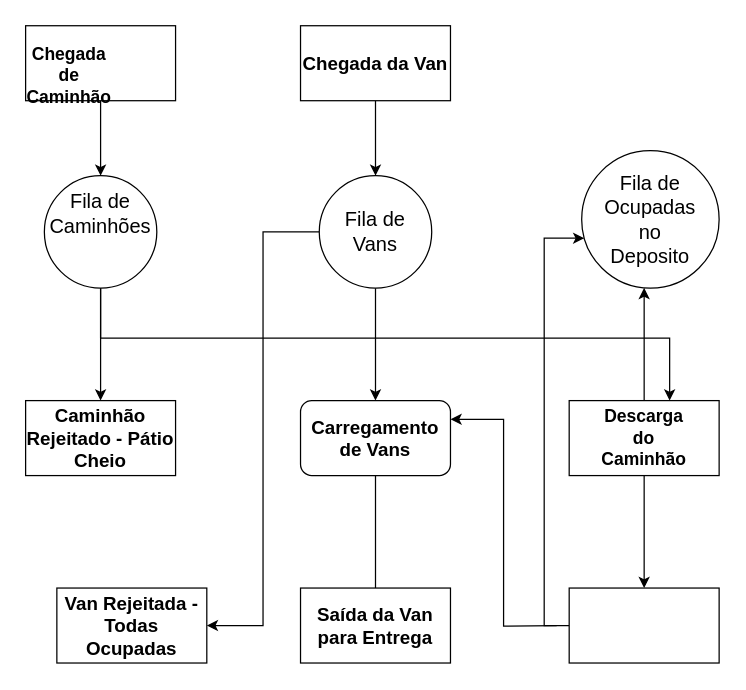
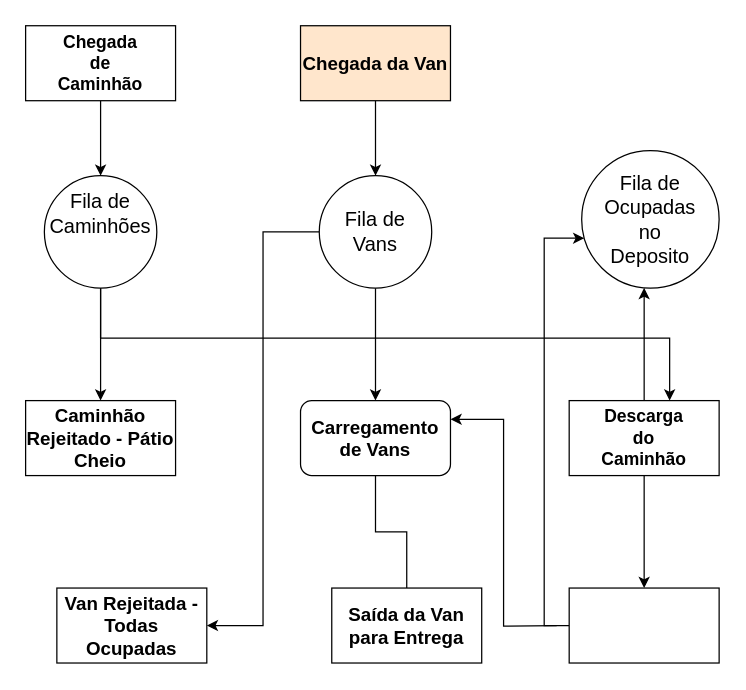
  <mxCell id="0" />
  <mxCell id="1" parent="0" />
  <mxCell id="2" style="edgeStyle=orthogonalEdgeStyle;rounded=0;orthogonalLoop=1;jettySize=auto;html=1;entryX=0.5;entryY=0;entryDx=0;entryDy=0;" edge="1" parent="1" source="3" target="27"><mxGeometry relative="1" as="geometry" /></mxCell>
  <mxCell id="3" value="" style="ellipse;whiteSpace=wrap;html=1;aspect=fixed;" vertex="1" parent="1"><mxGeometry x="35" y="140" width="90" height="90" as="geometry" /></mxCell>
  <mxCell id="4" style="edgeStyle=orthogonalEdgeStyle;rounded=0;orthogonalLoop=1;jettySize=auto;html=1;entryX=0.5;entryY=0;entryDx=0;entryDy=0;" edge="1" parent="1" source="5" target="3"><mxGeometry relative="1" as="geometry" /></mxCell>
  <mxCell id="5" value="" style="rounded=0;whiteSpace=wrap;html=1;" vertex="1" parent="1"><mxGeometry x="20" y="20" width="120" height="60" as="geometry" /></mxCell>
  <mxCell id="6" value="&lt;font style=&quot;font-size: 16px;&quot;&gt;Fila de Caminhões&lt;/font&gt;" style="text;strokeColor=none;align=center;fillColor=none;html=1;verticalAlign=middle;whiteSpace=wrap;rounded=0;" vertex="1" parent="1"><mxGeometry x="50" y="155" width="60" height="30" as="geometry" /></mxCell>
  <mxCell id="7" value="" style="ellipse;whiteSpace=wrap;html=1;aspect=fixed;" vertex="1" parent="1"><mxGeometry x="465" y="120" width="110" height="110" as="geometry" /></mxCell>
  <mxCell id="8" value="&lt;font style=&quot;font-size: 16px;&quot;&gt;Fila de Ocupadas no Deposito&lt;/font&gt;" style="text;strokeColor=none;align=center;fillColor=none;html=1;verticalAlign=middle;whiteSpace=wrap;rounded=0;" vertex="1" parent="1"><mxGeometry x="490" y="160" width="60" height="30" as="geometry" /></mxCell>
  <mxCell id="9" style="edgeStyle=orthogonalEdgeStyle;rounded=0;orthogonalLoop=1;jettySize=auto;html=1;" edge="1" parent="1" source="11" target="14"><mxGeometry relative="1" as="geometry" /></mxCell>
  <mxCell id="10" style="edgeStyle=orthogonalEdgeStyle;rounded=0;orthogonalLoop=1;jettySize=auto;html=1;entryX=1;entryY=0.5;entryDx=0;entryDy=0;" edge="1" parent="1" source="11" target="28"><mxGeometry relative="1" as="geometry" /></mxCell>
  <mxCell id="11" value="" style="ellipse;whiteSpace=wrap;html=1;aspect=fixed;" vertex="1" parent="1"><mxGeometry x="255" y="140" width="90" height="90" as="geometry" /></mxCell>
  <mxCell id="12" value="&lt;font style=&quot;font-size: 16px;&quot;&gt;Fila de Vans&lt;/font&gt;" style="text;strokeColor=none;align=center;fillColor=none;html=1;verticalAlign=middle;whiteSpace=wrap;rounded=0;" vertex="1" parent="1"><mxGeometry x="270" y="170" width="60" height="30" as="geometry" /></mxCell>
  <mxCell id="13" style="edgeStyle=orthogonalEdgeStyle;rounded=0;orthogonalLoop=1;jettySize=auto;html=1;endArrow=none;" edge="1" parent="1" source="14" target="23"><mxGeometry relative="1" as="geometry" /></mxCell>
  <mxCell id="14" value="&lt;b&gt;&lt;font style=&quot;font-size: 15px;&quot;&gt;Carregamento de Vans&lt;/font&gt;&lt;/b&gt;" style="whiteSpace=wrap;html=1;rounded=1;" vertex="1" parent="1"><mxGeometry x="240" y="320" width="120" height="60" as="geometry" /></mxCell>
  <mxCell id="15" style="edgeStyle=orthogonalEdgeStyle;rounded=0;orthogonalLoop=1;jettySize=auto;html=1;" edge="1" parent="1" source="17" target="7"><mxGeometry relative="1" as="geometry"><Array as="points"><mxPoint x="515" y="250" /><mxPoint x="515" y="250" /></Array></mxGeometry></mxCell>
  <mxCell id="16" style="edgeStyle=orthogonalEdgeStyle;rounded=0;orthogonalLoop=1;jettySize=auto;html=1;entryX=0.5;entryY=0;entryDx=0;entryDy=0;" edge="1" parent="1" source="17" target="21"><mxGeometry relative="1" as="geometry" /></mxCell>
  <mxCell id="17" value="" style="rounded=0;whiteSpace=wrap;html=1;" vertex="1" parent="1"><mxGeometry x="455" y="320" width="120" height="60" as="geometry" /></mxCell>
- <mxCell id="18" value="&lt;strong&gt;&lt;font style=&quot;font-size: 14px;&quot;&gt;Chegada de Caminhão&lt;/font&gt;&lt;/strong&gt;" style="text;strokeColor=none;align=center;fillColor=none;html=1;verticalAlign=middle;whiteSpace=wrap;rounded=0;" vertex="1" parent="1"><mxGeometry x="25" y="45" width="60" height="30" as="geometry" /></mxCell>
+ <mxCell id="18" value="&lt;strong&gt;&lt;font style=&quot;font-size: 14px;&quot;&gt;Chegada de Caminhão&lt;/font&gt;&lt;/strong&gt;" style="text;strokeColor=none;align=center;fillColor=none;html=1;verticalAlign=middle;whiteSpace=wrap;rounded=0;" vertex="1" parent="1"><mxGeometry x="50" y="35" width="60" height="30" as="geometry" /></mxCell>
  <mxCell id="19" value="&lt;b&gt;&lt;font style=&quot;font-size: 14px;&quot;&gt;Descarga do Caminhão&lt;/font&gt;&lt;/b&gt;" style="text;strokeColor=none;align=center;fillColor=none;html=1;verticalAlign=middle;whiteSpace=wrap;rounded=0;" vertex="1" parent="1"><mxGeometry x="485" y="335" width="60" height="30" as="geometry" /></mxCell>
  <mxCell id="20" style="edgeStyle=orthogonalEdgeStyle;rounded=0;orthogonalLoop=1;jettySize=auto;html=1;" edge="1" parent="1" source="21" target="7"><mxGeometry relative="1" as="geometry"><Array as="points"><mxPoint x="435" y="500" /><mxPoint x="435" y="190" /></Array></mxGeometry></mxCell>
  <mxCell id="21" value="" style="rounded=0;whiteSpace=wrap;html=1;" vertex="1" parent="1"><mxGeometry x="455" y="470" width="120" height="60" as="geometry" /></mxCell>
  <mxCell id="22" style="edgeStyle=orthogonalEdgeStyle;rounded=0;orthogonalLoop=1;jettySize=auto;html=1;entryX=1;entryY=0.25;entryDx=0;entryDy=0;" edge="1" parent="1" target="14"><mxGeometry relative="1" as="geometry"><mxPoint x="445" y="500" as="sourcePoint" /></mxGeometry></mxCell>
- <mxCell id="23" value="&lt;b&gt;&lt;font style=&quot;font-size: 15px;&quot;&gt;Saída da Van para Entrega&lt;/font&gt;&lt;/b&gt;" style="rounded=0;whiteSpace=wrap;html=1;" vertex="1" parent="1"><mxGeometry x="240" y="470" width="120" height="60" as="geometry" /></mxCell>
+ <mxCell id="23" value="&lt;b&gt;&lt;font style=&quot;font-size: 15px;&quot;&gt;Saída da Van para Entrega&lt;/font&gt;&lt;/b&gt;" style="rounded=0;whiteSpace=wrap;html=1;" vertex="1" parent="1"><mxGeometry x="265" y="470" width="120" height="60" as="geometry" /></mxCell>
  <mxCell id="24" style="edgeStyle=orthogonalEdgeStyle;rounded=0;orthogonalLoop=1;jettySize=auto;html=1;entryX=0.67;entryY=0;entryDx=0;entryDy=0;entryPerimeter=0;" edge="1" parent="1" source="3" target="17"><mxGeometry relative="1" as="geometry"><Array as="points"><mxPoint x="80" y="270" /><mxPoint x="535" y="270" /></Array></mxGeometry></mxCell>
  <mxCell id="25" style="edgeStyle=orthogonalEdgeStyle;rounded=0;orthogonalLoop=1;jettySize=auto;html=1;" edge="1" parent="1" source="26" target="11"><mxGeometry relative="1" as="geometry" /></mxCell>
- <mxCell id="26" value="&lt;b&gt;&lt;font style=&quot;font-size: 15px;&quot;&gt;Chegada da Van&lt;/font&gt;&lt;/b&gt;" style="rounded=0;whiteSpace=wrap;html=1;" vertex="1" parent="1"><mxGeometry x="240" y="20" width="120" height="60" as="geometry" /></mxCell>
+ <mxCell id="26" value="&lt;b&gt;&lt;font style=&quot;font-size: 15px;&quot;&gt;Chegada da Van&lt;/font&gt;&lt;/b&gt;" style="rounded=0;whiteSpace=wrap;html=1;fillColor=#ffe6cc;" vertex="1" parent="1"><mxGeometry x="240" y="20" width="120" height="60" as="geometry" /></mxCell>
  <mxCell id="27" value="&lt;b&gt;&lt;font style=&quot;font-size: 15px;&quot;&gt;Caminhão Rejeitado - Pátio Cheio&lt;/font&gt;&lt;/b&gt;" style="rounded=0;whiteSpace=wrap;html=1;" vertex="1" parent="1"><mxGeometry x="20" y="320" width="120" height="60" as="geometry" /></mxCell>
  <mxCell id="28" value="&lt;b&gt;&lt;font style=&quot;font-size: 15px;&quot;&gt;Van Rejeitada - Todas Ocupadas&lt;/font&gt;&lt;/b&gt;" style="rounded=0;whiteSpace=wrap;html=1;" vertex="1" parent="1"><mxGeometry x="45" y="470" width="120" height="60" as="geometry" /></mxCell>
